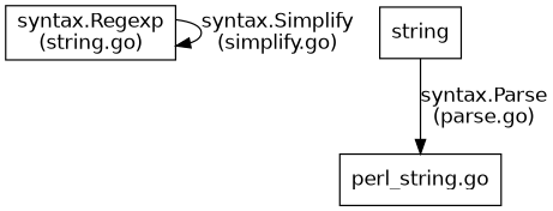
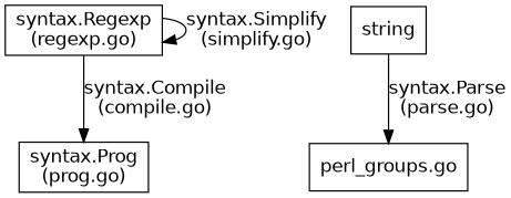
  digraph {
    fontname="DejaVu Sans"
    node [fontname="DejaVu Sans" shape=rect]
    edge [fontname="DejaVu Sans"]
-   n1 [label="syntax.Regexp\n(string.go)"]
+   n1 [label="syntax.Regexp\n(regexp.go)"]
+   n2 [label="syntax.Prog\n(prog.go)"]
    string
-   "perl_groups.go" [label="perl_string.go"]
+   "perl_groups.go"
    n1 -> n1 [label="syntax.Simplify\n(simplify.go)"]
+   n1 -> n2 [label="syntax.Compile\n(compile.go)"]
    string -> "perl_groups.go" [label="syntax.Parse\n(parse.go)"]
  }
